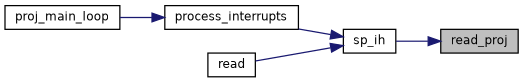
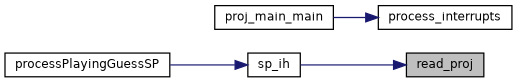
  digraph {
    rankdir=RL
    node [color=black fillcolor=white fontname=Helvetica fontsize=10 shape=record style=filled]
    edge [color=midnightblue dir=back fontname=Helvetica fontsize=10 labelfontname=Helvetica labelfontsize=10 style=solid]
    n1 [fillcolor=grey75 fontcolor=black height=0.2 label=read_proj width=0.4]
    n2 [height=0.2 label=sp_ih width=0.4]
    n3 [height=0.2 label=process_interrupts width=0.4]
-   n4 [height=0.2 label=read width=0.4]
-   n5 [height=0.2 label=proj_main_loop width=0.4]
+   n4 [height=0.2 label=processPlayingGuessSP width=0.4]
+   n5 [height=0.2 label=proj_main_main width=0.4]
    n1 -> n2
-   n2 -> n3
    n2 -> n4
    n3 -> n5
  }
